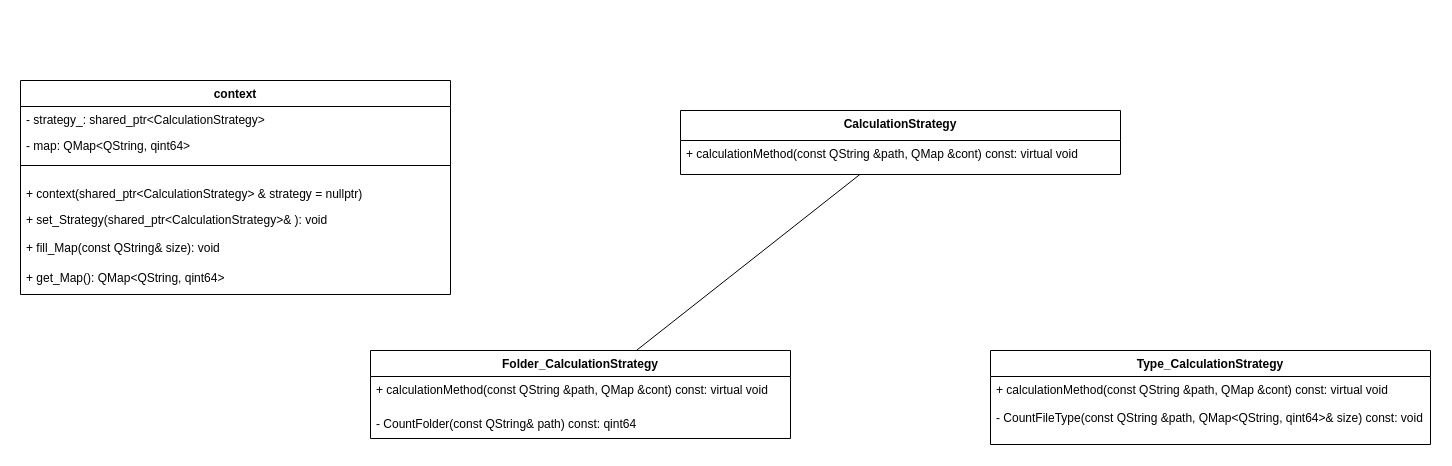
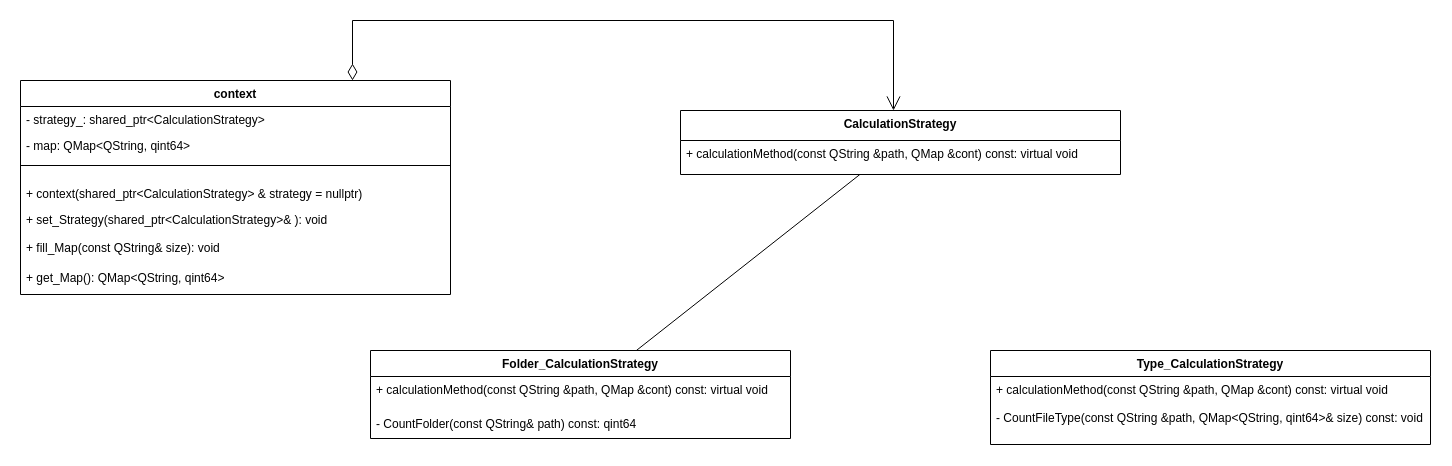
  <mxCell id="0" />
  <mxCell id="1" parent="0" />
  <mxCell id="2" value="context" style="swimlane;fontStyle=1;align=center;verticalAlign=top;childLayout=stackLayout;horizontal=1;startSize=26;horizontalStack=0;resizeParent=1;resizeParentMax=0;resizeLast=0;collapsible=1;marginBottom=0;whiteSpace=wrap;html=1;" parent="1" vertex="1"><mxGeometry x="20" y="80" width="430" height="214" as="geometry" /></mxCell>
  <mxCell id="3" value="&lt;div&gt;- strategy_:&amp;nbsp;shared_ptr&amp;lt;CalculationStrategy&amp;gt;&amp;nbsp;&lt;/div&gt;" style="text;strokeColor=none;fillColor=none;align=left;verticalAlign=top;spacingLeft=4;spacingRight=4;overflow=hidden;rotatable=0;points=[[0,0.5],[1,0.5]];portConstraint=eastwest;whiteSpace=wrap;html=1;" parent="2" vertex="1"><mxGeometry y="26" width="430" height="26" as="geometry" /></mxCell>
  <mxCell id="4" value="&lt;div&gt;- map:&amp;nbsp;QMap&amp;lt;QString, qint64&amp;gt;&amp;nbsp;&lt;/div&gt;" style="text;strokeColor=none;fillColor=none;align=left;verticalAlign=top;spacingLeft=4;spacingRight=4;overflow=hidden;rotatable=0;points=[[0,0.5],[1,0.5]];portConstraint=eastwest;whiteSpace=wrap;html=1;" vertex="1" parent="2"><mxGeometry y="52" width="430" height="18" as="geometry" /></mxCell>
  <mxCell id="5" value="" style="line;strokeWidth=1;fillColor=none;align=left;verticalAlign=middle;spacingTop=-1;spacingLeft=3;spacingRight=3;rotatable=0;labelPosition=right;points=[];portConstraint=eastwest;strokeColor=inherit;" parent="2" vertex="1"><mxGeometry y="70" width="430" height="30" as="geometry" /></mxCell>
  <mxCell id="6" value="+ context(shared_ptr&amp;lt;CalculationStrategy&amp;gt; &amp;amp; strategy = nullptr)" style="text;strokeColor=none;fillColor=none;align=left;verticalAlign=top;spacingLeft=4;spacingRight=4;overflow=hidden;rotatable=0;points=[[0,0.5],[1,0.5]];portConstraint=eastwest;whiteSpace=wrap;html=1;" vertex="1" parent="2"><mxGeometry y="100" width="430" height="26" as="geometry" /></mxCell>
  <mxCell id="7" value="+ set_Strategy(shared_ptr&amp;lt;CalculationStrategy&amp;gt;&amp;amp; ): void" style="text;strokeColor=none;fillColor=none;align=left;verticalAlign=top;spacingLeft=4;spacingRight=4;overflow=hidden;rotatable=0;points=[[0,0.5],[1,0.5]];portConstraint=eastwest;whiteSpace=wrap;html=1;" parent="2" vertex="1"><mxGeometry y="126" width="430" height="28" as="geometry" /></mxCell>
  <mxCell id="8" value="+ fill_Map(const QString&amp;amp; size): void" style="text;strokeColor=none;fillColor=none;align=left;verticalAlign=top;spacingLeft=4;spacingRight=4;overflow=hidden;rotatable=0;points=[[0,0.5],[1,0.5]];portConstraint=eastwest;whiteSpace=wrap;html=1;" vertex="1" parent="2"><mxGeometry y="154" width="430" height="30" as="geometry" /></mxCell>
  <mxCell id="9" value="+ get_Map(): QMap&amp;lt;QString, qint64&amp;gt;" style="text;strokeColor=none;fillColor=none;align=left;verticalAlign=top;spacingLeft=4;spacingRight=4;overflow=hidden;rotatable=0;points=[[0,0.5],[1,0.5]];portConstraint=eastwest;whiteSpace=wrap;html=1;" vertex="1" parent="2"><mxGeometry y="184" width="430" height="30" as="geometry" /></mxCell>
  <mxCell id="10" value="CalculationStrategy" style="swimlane;fontStyle=1;align=center;verticalAlign=top;childLayout=stackLayout;horizontal=1;startSize=30;horizontalStack=0;resizeParent=1;resizeParentMax=0;resizeLast=0;collapsible=1;marginBottom=0;whiteSpace=wrap;html=1;" parent="1" vertex="1"><mxGeometry x="680" y="110" width="440" height="64" as="geometry" /></mxCell>
  <mxCell id="11" value="+ calculationMethod(const QString &amp;amp;path, QMap &amp;amp;cont) const: virtual void" style="text;strokeColor=none;fillColor=none;align=left;verticalAlign=top;spacingLeft=4;spacingRight=4;overflow=hidden;rotatable=0;points=[[0,0.5],[1,0.5]];portConstraint=eastwest;whiteSpace=wrap;html=1;" parent="10" vertex="1"><mxGeometry y="30" width="440" height="34" as="geometry" /></mxCell>
  <mxCell id="12" value="Folder_CalculationStrategy" style="swimlane;fontStyle=1;align=center;verticalAlign=top;childLayout=stackLayout;horizontal=1;startSize=26;horizontalStack=0;resizeParent=1;resizeParentMax=0;resizeLast=0;collapsible=1;marginBottom=0;whiteSpace=wrap;html=1;" parent="1" vertex="1"><mxGeometry x="370" y="350" width="420" height="88" as="geometry" /></mxCell>
  <mxCell id="13" value="+ calculationMethod(const QString &amp;amp;path, QMap &amp;amp;cont) const: virtual void" style="text;strokeColor=none;fillColor=none;align=left;verticalAlign=top;spacingLeft=4;spacingRight=4;overflow=hidden;rotatable=0;points=[[0,0.5],[1,0.5]];portConstraint=eastwest;whiteSpace=wrap;html=1;" parent="12" vertex="1"><mxGeometry y="26" width="420" height="34" as="geometry" /></mxCell>
  <mxCell id="14" value="- CountFolder(const QString&amp;amp; path) const: qint64" style="text;strokeColor=none;fillColor=none;align=left;verticalAlign=top;spacingLeft=4;spacingRight=4;overflow=hidden;rotatable=0;points=[[0,0.5],[1,0.5]];portConstraint=eastwest;whiteSpace=wrap;html=1;" vertex="1" parent="12"><mxGeometry y="60" width="420" height="28" as="geometry" /></mxCell>
+ <mxCell id="15" value="" style="endArrow=open;html=1;endSize=12;startArrow=diamondThin;startSize=14;startFill=0;edgeStyle=orthogonalEdgeStyle;align=left;verticalAlign=bottom;rounded=0;" parent="1" source="2" target="10" edge="1"><mxGeometry x="-1" y="3" relative="1" as="geometry"><mxPoint x="470" y="210" as="sourcePoint" /><mxPoint x="892.5" y="-40" as="targetPoint" /><Array as="points"><mxPoint x="352" y="20" /><mxPoint x="893" y="20" /></Array></mxGeometry></mxCell>
  <mxCell id="16" value="Type_CalculationStrategy" style="swimlane;fontStyle=1;align=center;verticalAlign=top;childLayout=stackLayout;horizontal=1;startSize=26;horizontalStack=0;resizeParent=1;resizeParentMax=0;resizeLast=0;collapsible=1;marginBottom=0;whiteSpace=wrap;html=1;" parent="1" vertex="1"><mxGeometry x="990" y="350" width="440" height="94" as="geometry" /></mxCell>
  <mxCell id="17" value="+ calculationMethod(const QString &amp;amp;path, QMap &amp;amp;cont) const: virtual void" style="text;strokeColor=none;fillColor=none;align=left;verticalAlign=top;spacingLeft=4;spacingRight=4;overflow=hidden;rotatable=0;points=[[0,0.5],[1,0.5]];portConstraint=eastwest;whiteSpace=wrap;html=1;" parent="16" vertex="1"><mxGeometry y="26" width="440" height="28" as="geometry" /></mxCell>
  <mxCell id="18" value="- CountFileType(const QString &amp;amp;path, QMap&amp;lt;QString, qint64&amp;gt;&amp;amp; size) const: void" style="text;strokeColor=none;fillColor=none;align=left;verticalAlign=top;spacingLeft=4;spacingRight=4;overflow=hidden;rotatable=0;points=[[0,0.5],[1,0.5]];portConstraint=eastwest;whiteSpace=wrap;html=1;" vertex="1" parent="16"><mxGeometry y="54" width="440" height="40" as="geometry" /></mxCell>
  <mxCell id="19" value="" style="endArrow=none;endSize=16;endFill=0;html=1;rounded=0;" parent="1" source="12" target="10" edge="1"><mxGeometry x="0.001" width="160" relative="1" as="geometry"><mxPoint x="370" y="270" as="sourcePoint" /><mxPoint x="530" y="270" as="targetPoint" /><mxPoint as="offset" /></mxGeometry></mxCell>
